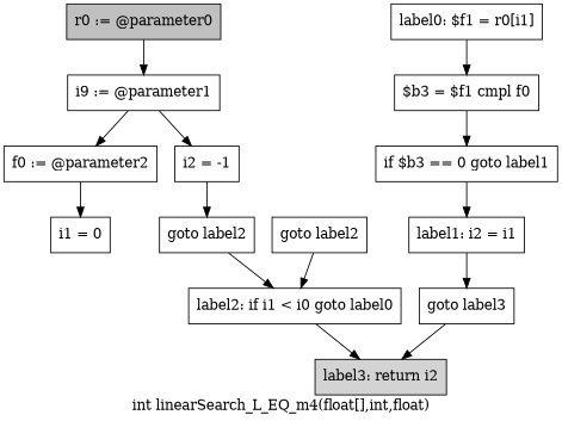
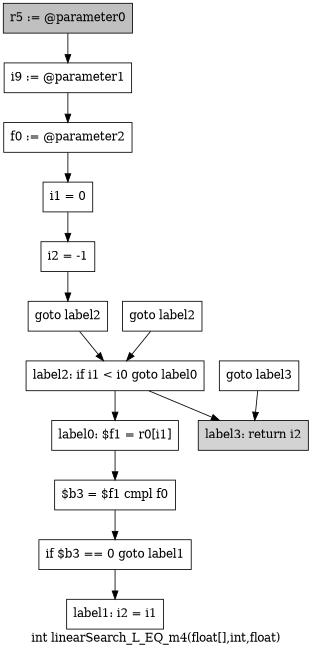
  digraph {
    label="int linearSearch_L_EQ_m4(float[],int,float)"
    node [shape=box]
-   n1 [fillcolor=gray label="r0 := @parameter0" style=filled]
+   n1 [fillcolor=gray label="r5 := @parameter0" style=filled]
    n2 [label="i9 := @parameter1"]
    n3 [label="f0 := @parameter2"]
    n4 [label="i1 = 0"]
    n5 [label="i2 = -1"]
    n6 [label="goto label2"]
    n7 [label="label2: if i1 < i0 goto label0"]
    n8 [label="label0: $f1 = r0[i1]"]
    n9 [fillcolor=lightgray label="label3: return i2" style=filled]
    n10 [label="$b3 = $f1 cmpl f0"]
    n11 [label="if $b3 == 0 goto label1"]
    n12 [label="label1: i2 = i1"]
    n13 [label="goto label3"]
    n14 [label="goto label2"]
    n1 -> n2
    n2 -> n3
    n3 -> n4
-   n2 -> n5
+   n4 -> n5
    n5 -> n6
    n6 -> n7
+   n7 -> n8
    n7 -> n9
    n8 -> n10
    n10 -> n11
    n11 -> n12
-   n12 -> n13
    n13 -> n9
    n14 -> n7
  }
